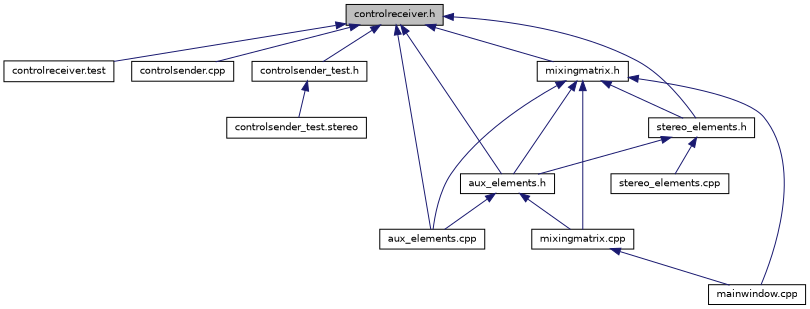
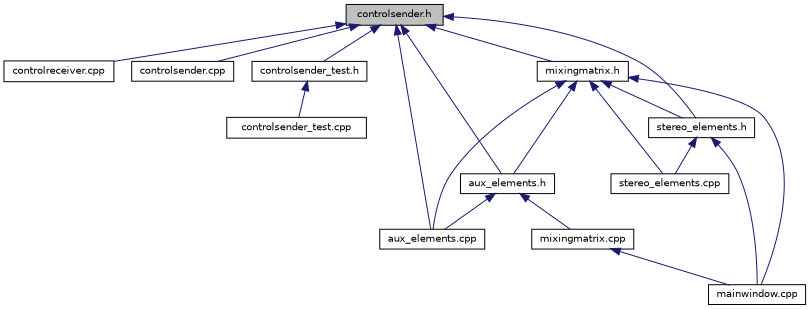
  digraph {
    node [color=black fillcolor=white fontname=Helvetica fontsize=10 shape=record style=filled]
    edge [color=midnightblue dir=back fontname=Helvetica fontsize=10 labelfontname=Helvetica labelfontsize=10 style=solid]
-   n1 [fillcolor=grey75 fontcolor=black height=0.2 label="controlreceiver.h" width=0.4]
-   n2 [height=0.2 label="controlreceiver.test" width=0.4]
+   n1 [fillcolor=grey75 fontcolor=black height=0.2 label="controlsender.h" width=0.4]
+   n2 [height=0.2 label="controlreceiver.cpp" width=0.4]
    n3 [height=0.2 label="controlsender.cpp" width=0.4]
    n4 [height=0.2 label="controlsender_test.h" width=0.4]
    n5 [height=0.2 label="aux_elements.cpp" width=0.4]
    n6 [height=0.2 label="aux_elements.h" width=0.4]
    n7 [height=0.2 label="stereo_elements.h" width=0.4]
    n8 [height=0.2 label="mixingmatrix.h" width=0.4]
-   n9 [height=0.2 label="controlsender_test.stereo" width=0.4]
+   n9 [height=0.2 label="controlsender_test.cpp" width=0.4]
    n10 [height=0.2 label="mixingmatrix.cpp" width=0.4]
    n11 [height=0.2 label="mainwindow.cpp" width=0.4]
    n12 [height=0.2 label="stereo_elements.cpp" width=0.4]
    n1 -> n2
    n1 -> n3
    n1 -> n4
    n1 -> n5
    n1 -> n6
    n1 -> n7
    n1 -> n8
    n4 -> n9
    n6 -> n5
    n6 -> n10
-   n7 -> n6
+   n7 -> n11
    n7 -> n12
    n8 -> n5
    n8 -> n6
    n8 -> n7
-   n8 -> n10
+   n8 -> n12
    n8 -> n11
    n10 -> n11
  }
